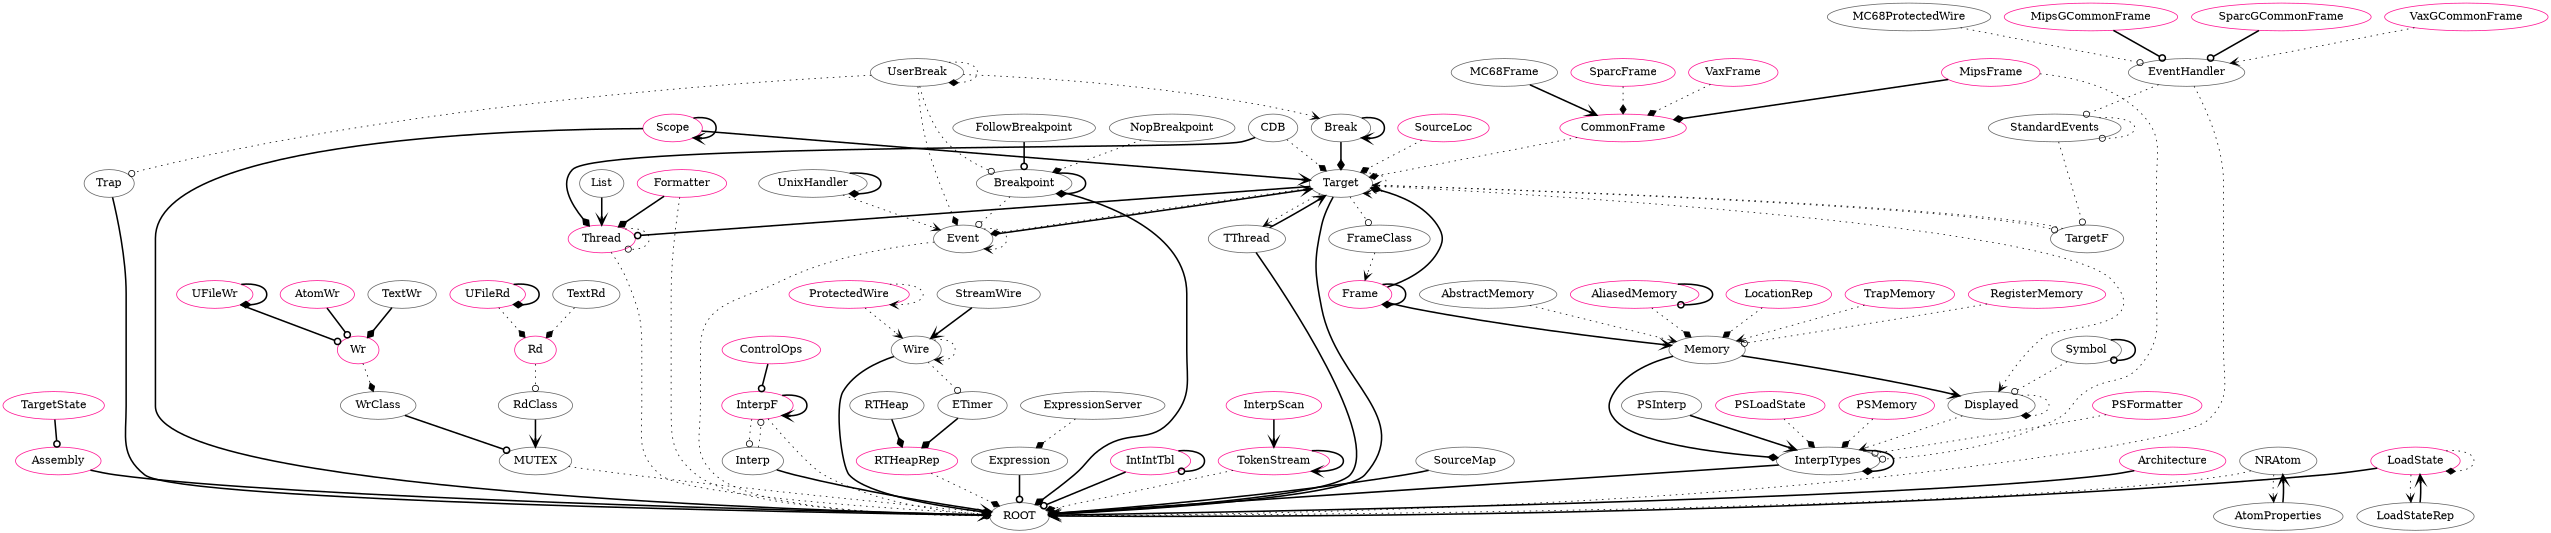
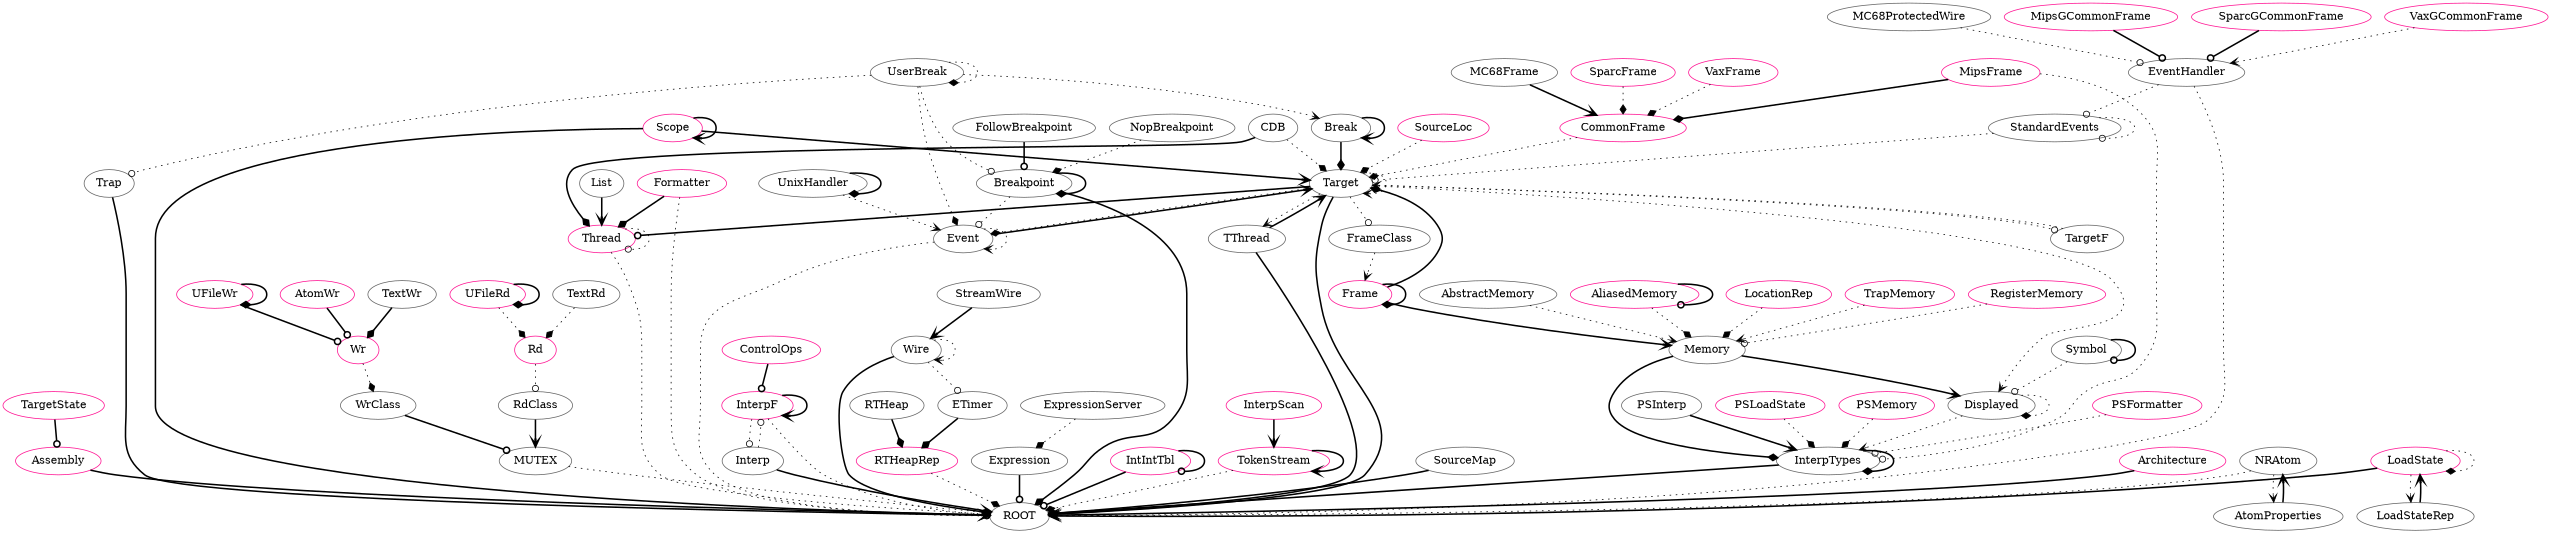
  digraph {
    node [color=gray40]
    edge [arrowhead=vee style=dotted]
    AbstractMemory [height=0.50 width=1.69]
    Memory [height=0.50 width=1.06]
    Displayed [height=0.50 width=1.14]
    InterpTypes [height=0.50 width=1.31]
    ROOT [height=0.50 width=0.89]
    AliasedMemory [color=deeppink height=0.50 width=1.64]
    Architecture [color=deeppink height=0.50 width=1.33]
    Assembly [color=deeppink height=0.50 width=1.14]
    AtomProperties [height=0.50 width=1.61]
    NRAtom [height=0.50 width=1.08]
    AtomWr [color=deeppink height=0.50 width=1.06]
    Wr [color=deeppink height=0.50 width=0.75]
    WrClass [height=0.50 width=1.03]
    MUTEX [height=0.50 width=1.08]
    Break [height=0.50 width=0.83]
    Target [height=0.50 width=0.86]
    Event [height=0.50 width=0.81]
    Thread [color=deeppink height=0.50 width=0.92]
    FrameClass [height=0.50 width=1.28]
    TThread [height=0.50 width=1.03]
    TargetF [height=0.50 width=0.94]
    Frame [color=deeppink height=0.50 width=0.86]
    Breakpoint [height=0.50 width=1.25]
    CDB [height=0.50 width=0.75]
    CommonFrame [color=deeppink height=0.50 width=1.58]
    ControlOps [color=deeppink height=0.50 width=1.28]
    InterpF [color=deeppink height=0.50 width=0.94]
    Interp [height=0.50 width=0.83]
    ETimer [height=0.50 width=0.94]
    RTHeapRep [color=deeppink height=0.50 width=1.33]
    EventHandler [height=0.50 width=1.44]
    StandardEvents [height=0.50 width=1.58]
    Expression [height=0.50 width=1.22]
    ExpressionServer [height=0.50 width=1.75]
    FollowBreakpoint [height=0.50 width=1.75]
    Formatter [color=deeppink height=0.50 width=1.14]
    IntIntTbl [color=deeppink height=0.50 width=1.08]
    InterpScan [color=deeppink height=0.50 width=1.22]
    TokenStream [color=deeppink height=0.50 width=1.39]
    List [height=0.50 width=0.75]
    LoadState [color=deeppink height=0.50 width=1.14]
    LoadStateRep [height=0.50 width=1.47]
    LocationRep [color=deeppink height=0.50 width=1.36]
    MC68Frame [height=0.50 width=1.36]
    n45 [height=0.50 label=MC68ProtectedWire width=2.22]
    MipsFrame [color=deeppink height=0.50 width=1.28]
    MipsGCommonFrame [color=deeppink height=0.50 width=2.14]
    NopBreakpoint [height=0.50 width=1.58]
    PSFormatter [color=deeppink height=0.50 width=1.36]
    PSInterp [height=0.50 width=1.06]
    PSLoadState [color=deeppink height=0.50 width=1.39]
    PSMemory [color=deeppink height=0.50 width=1.25]
-   ProtectedWire [color=deeppink height=0.50 width=1.50]
    Wire [height=0.50 width=0.75]
    TrapMemory [color=deeppink height=0.50 width=1.39]
    RTHeap [height=0.50 width=1.03]
    Rd [color=deeppink height=0.50 width=0.75]
    RdClass [height=0.50 width=1.00]
    RegisterMemory [color=deeppink height=0.50 width=1.67]
    Scope [color=deeppink height=0.50 width=0.83]
    SourceLoc [color=deeppink height=0.50 width=1.19]
    SourceMap [height=0.50 width=1.25]
    SparcFrame [color=deeppink height=0.50 width=1.31]
    SparcGCommonFrame [color=deeppink height=0.50 width=2.17]
    StreamWire [height=0.50 width=1.31]
    Symbol [height=0.50 width=0.97]
    TargetState [color=deeppink height=0.50 width=1.25]
    TextRd [height=0.50 width=0.92]
    TextWr [height=0.50 width=0.94]
    Trap [height=0.50 width=0.75]
    UFileRd [color=deeppink height=0.50 width=1.03]
    UFileWr [color=deeppink height=0.50 width=1.06]
    UnixHandler [height=0.50 width=1.39]
    UserBreak [height=0.50 width=1.22]
    VaxFrame [color=deeppink height=0.50 width=1.17]
    VaxGCommonFrame [color=deeppink height=0.50 width=2.03]
    AbstractMemory -> Memory
    Memory -> Displayed [style=bold]
    Memory -> InterpTypes [arrowhead=diamond style=bold]
    Displayed -> Displayed [arrowhead=diamond]
    Displayed -> InterpTypes
    InterpTypes -> InterpTypes [arrowhead=diamond style=bold]
    InterpTypes -> ROOT [arrowhead=diamond style=bold]
    AliasedMemory -> Memory [arrowhead=diamond]
    AliasedMemory -> AliasedMemory [arrowhead=odot style=bold]
    Architecture -> ROOT [style=bold]
    Assembly -> ROOT [style=bold]
    AtomProperties -> NRAtom [style=bold]
    NRAtom -> ROOT
    NRAtom -> AtomProperties
    AtomWr -> Wr [arrowhead=odot style=bold]
    Wr -> WrClass [arrowhead=diamond]
    WrClass -> MUTEX [arrowhead=odot style=bold]
    MUTEX -> ROOT [arrowhead=diamond]
    Break -> Break [style=bold]
    Break -> Target [arrowhead=diamond style=bold]
    Target -> Displayed
    Target -> ROOT [style=bold]
    Target -> Target
    Target -> Event [arrowhead=diamond]
    Target -> Thread [arrowhead=odot style=bold]
    Target -> FrameClass [arrowhead=odot]
    Target -> TThread
    Target -> TargetF [arrowhead=odot]
    Event -> ROOT [arrowhead=odot]
    Event -> Target [style=bold]
    Event -> Event
    Thread -> ROOT [arrowhead=odot]
    Thread -> Thread [arrowhead=odot]
    FrameClass -> Frame
    TThread -> ROOT [arrowhead=diamond style=bold]
    TThread -> Target [style=bold]
    TargetF -> Target
    Frame -> Memory [style=bold]
    Frame -> Target [arrowhead=diamond style=bold]
    Frame -> Frame [arrowhead=diamond style=bold]
    Breakpoint -> ROOT [arrowhead=diamond style=bold]
    Breakpoint -> Event [arrowhead=odot]
    Breakpoint -> Breakpoint [arrowhead=diamond style=bold]
    CDB -> Target [arrowhead=diamond]
    CDB -> Thread [arrowhead=diamond style=bold]
    CommonFrame -> Target [arrowhead=diamond]
    ControlOps -> InterpF [arrowhead=odot style=bold]
    InterpF -> ROOT [arrowhead=diamond]
    InterpF -> InterpF [style=bold]
    InterpF -> Interp [arrowhead=odot]
    Interp -> ROOT [style=bold]
    Interp -> InterpF [arrowhead=odot]
    ETimer -> RTHeapRep [arrowhead=diamond style=bold]
    RTHeapRep -> ROOT [arrowhead=diamond]
    EventHandler -> ROOT
    EventHandler -> StandardEvents [arrowhead=odot]
-   StandardEvents -> TargetF [arrowhead=odot]
+   StandardEvents -> Target [arrowhead=odot]
    StandardEvents -> StandardEvents [arrowhead=odot]
    Expression -> ROOT [arrowhead=odot style=bold]
    ExpressionServer -> Expression [arrowhead=diamond]
    FollowBreakpoint -> Breakpoint [arrowhead=odot style=bold]
    Formatter -> ROOT [arrowhead=odot]
    Formatter -> Thread [arrowhead=diamond style=bold]
    IntIntTbl -> ROOT [arrowhead=odot style=bold]
    IntIntTbl -> IntIntTbl [arrowhead=odot style=bold]
    InterpScan -> TokenStream [style=bold]
    TokenStream -> ROOT [arrowhead=diamond]
    TokenStream -> TokenStream [style=bold]
    List -> Thread [style=bold]
    LoadState -> ROOT [style=bold]
    LoadState -> LoadState [arrowhead=diamond]
    LoadState -> LoadStateRep
    LoadStateRep -> LoadState [style=bold]
    LocationRep -> Memory [arrowhead=diamond]
    MC68Frame -> CommonFrame [style=bold]
    n45 -> EventHandler [arrowhead=odot]
    MipsFrame -> InterpTypes [arrowhead=odot]
    MipsFrame -> CommonFrame [arrowhead=diamond style=bold]
    MipsGCommonFrame -> EventHandler [arrowhead=odot style=bold]
    NopBreakpoint -> Breakpoint [arrowhead=diamond]
    PSFormatter -> InterpTypes [arrowhead=odot]
    PSInterp -> InterpTypes [style=bold]
    PSLoadState -> InterpTypes [arrowhead=diamond]
    PSMemory -> InterpTypes [arrowhead=diamond]
-   ProtectedWire -> ProtectedWire
-   ProtectedWire -> Wire
    Wire -> ROOT [arrowhead=diamond style=bold]
    Wire -> ETimer [arrowhead=odot]
    Wire -> Wire
    TrapMemory -> Memory
    RTHeap -> RTHeapRep [arrowhead=diamond style=bold]
    Rd -> RdClass [arrowhead=odot]
    RdClass -> MUTEX [style=bold]
    RegisterMemory -> Memory [arrowhead=odot]
    Scope -> ROOT [arrowhead=odot style=bold]
    Scope -> Target [style=bold]
    Scope -> Scope [style=bold]
    SourceLoc -> Target [arrowhead=diamond]
    SourceMap -> ROOT [arrowhead=odot style=bold]
    SparcFrame -> CommonFrame [arrowhead=diamond]
    SparcGCommonFrame -> EventHandler [arrowhead=odot style=bold]
    StreamWire -> Wire [style=bold]
    Symbol -> Displayed [arrowhead=odot]
    Symbol -> Symbol [arrowhead=odot style=bold]
    TargetState -> Assembly [arrowhead=odot style=bold]
    TextRd -> Rd [arrowhead=diamond]
    TextWr -> Wr [arrowhead=diamond style=bold]
    Trap -> ROOT [style=bold]
    UFileRd -> Rd [arrowhead=diamond]
    UFileRd -> UFileRd [arrowhead=diamond style=bold]
    UFileWr -> Wr [arrowhead=odot style=bold]
    UFileWr -> UFileWr [arrowhead=diamond style=bold]
    UnixHandler -> Event
    UnixHandler -> UnixHandler [arrowhead=diamond style=bold]
    UserBreak -> Break
    UserBreak -> Event [arrowhead=diamond]
    UserBreak -> Breakpoint [arrowhead=odot]
    UserBreak -> Trap [arrowhead=odot]
    UserBreak -> UserBreak [arrowhead=diamond]
    VaxFrame -> CommonFrame [arrowhead=diamond]
    VaxGCommonFrame -> EventHandler
  }
